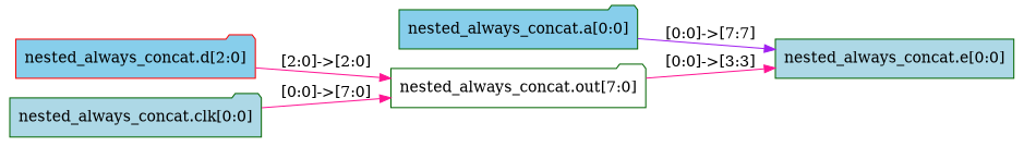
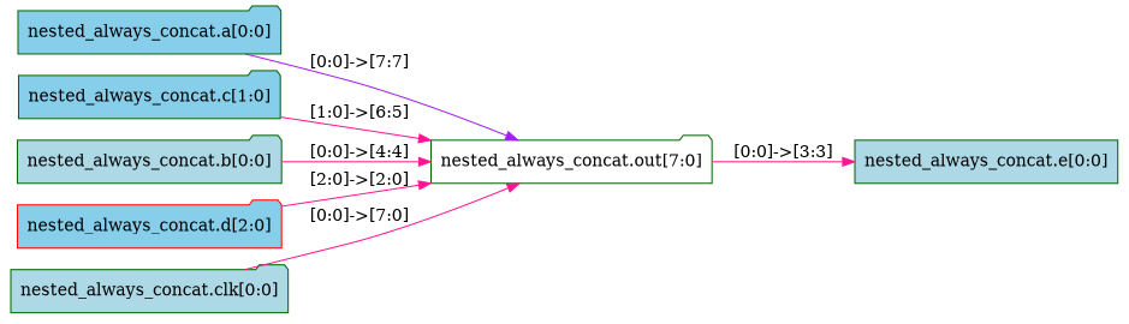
  digraph {
    rankdir=LR
    node [color=darkgreen fillcolor=skyblue shape=folder style=filled]
    edge [color=deeppink]
    n1 [label="nested_always_concat.a[0:0]"]
    n2 [fillcolor=white label="nested_always_concat.out[7:0]"]
    n3 [fillcolor=lightblue label="nested_always_concat.e[0:0]" shape=box]
+   n4 [label="nested_always_concat.c[1:0]"]
+   n5 [fillcolor=lightblue label="nested_always_concat.b[0:0]"]
    n6 [color=red label="nested_always_concat.d[2:0]"]
    n7 [fillcolor=lightblue label="nested_always_concat.clk[0:0]"]
-   n1 -> n3 [color=purple label="[0:0]->[7:7]"]
+   n1 -> n2 [color=purple label="[0:0]->[7:7]"]
    n2 -> n3 [label="[0:0]->[3:3]"]
+   n4 -> n2 [label="[1:0]->[6:5]"]
+   n5 -> n2 [label="[0:0]->[4:4]"]
    n6 -> n2 [label="[2:0]->[2:0]"]
    n7 -> n2 [label="[0:0]->[7:0]"]
  }
